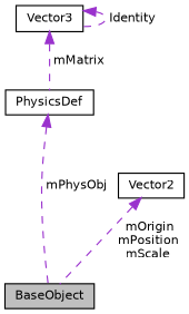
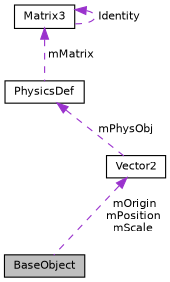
  digraph {
    node [color=black fillcolor=white fontname=Helvetica fontsize=10 shape=record style=filled]
    edge [color=darkorchid3 dir=back fontname=Helvetica fontsize=10 labelfontname=Helvetica labelfontsize=10 style=dashed]
    n1 [fillcolor=grey75 fontcolor=black height=0.2 label=BaseObject width=0.4]
-   n2 [height=0.2 label=Vector3 width=0.4]
+   n2 [height=0.2 label=Matrix3 width=0.4]
    n3 [height=0.2 label=PhysicsDef width=0.4]
    n4 [height=0.2 label=Vector2 width=0.4]
    n2 -> n2 [label=" Identity"]
    n2 -> n3 [label=" mMatrix"]
-   n3 -> n1 [label=" mPhysObj"]
+   n3 -> n4 [label=" mPhysObj"]
    n4 -> n1 [label=" mOrigin\nmPosition\nmScale"]
  }
